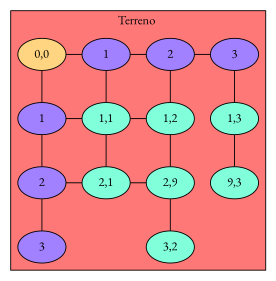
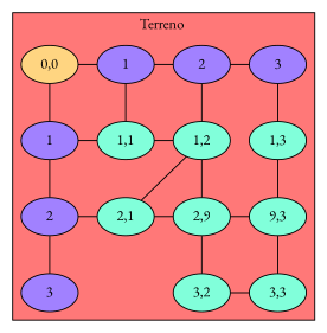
  graph {
    fontname="EB Garamond"
    node [fillcolor="#81FFDA" fontname="EB Garamond" shape=oval style=filled group=3]
    edge [fontname="EB Garamond"]
    n1 [fillcolor="#FFD581" label="0,0" group=""]
    n2 [fillcolor="#A181FF" group=2 label=1]
    n3 [fillcolor="#A181FF" label=2]
    n4 [fillcolor="#A181FF" group=4 label=3]
    n5 [fillcolor="#A181FF" group=1 label=1]
    n6 [group=2 label="1,1"]
    n7 [label="1,2"]
    n8 [group=4 label="1,3"]
    n9 [fillcolor="#A181FF" group=1 label=2]
    n10 [group=2 label="2,1"]
    n11 [label="2,9"]
    n12 [group=4 label="9,3"]
    n13 [fillcolor="#A181FF" group=1 label=3]
    n14 [label="3,2"]
+   n15 [group=4 label="3,3"]
    subgraph cluster_1 {
      bgcolor="#FF7878"
      label="Terreno "
      subgraph sub_2 {
        bgcolor="#FF7878"
        label="Terreno "
        rank=same
        n1
        n2
        n3
        n4
      }
      subgraph sub_3 {
        bgcolor="#FF7878"
        label="Terreno "
        rank=same
        n5
        n6
        n7
        n8
      }
      subgraph sub_4 {
        bgcolor="#FF7878"
        label="Terreno "
        rank=same
        n9
        n10
        n11
        n12
      }
      subgraph sub_5 {
        bgcolor="#FF7878"
        label="Terreno "
        rank=same
        n13
        n14
+       n15
      }
    }
    n1 -- n2
    n1 -- n5
    n2 -- n3
    n2 -- n6
    n3 -- n4
    n3 -- n7
    n4 -- n8
    n5 -- n6
    n5 -- n9
    n6 -- n7
-   n6 -- n10
+   n7 -- n10
    n7 -- n11
    n8 -- n12
    n9 -- n10
    n9 -- n13
    n10 -- n11
+   n11 -- n12
    n11 -- n14
+   n12 -- n15
+   n14 -- n15
  }
